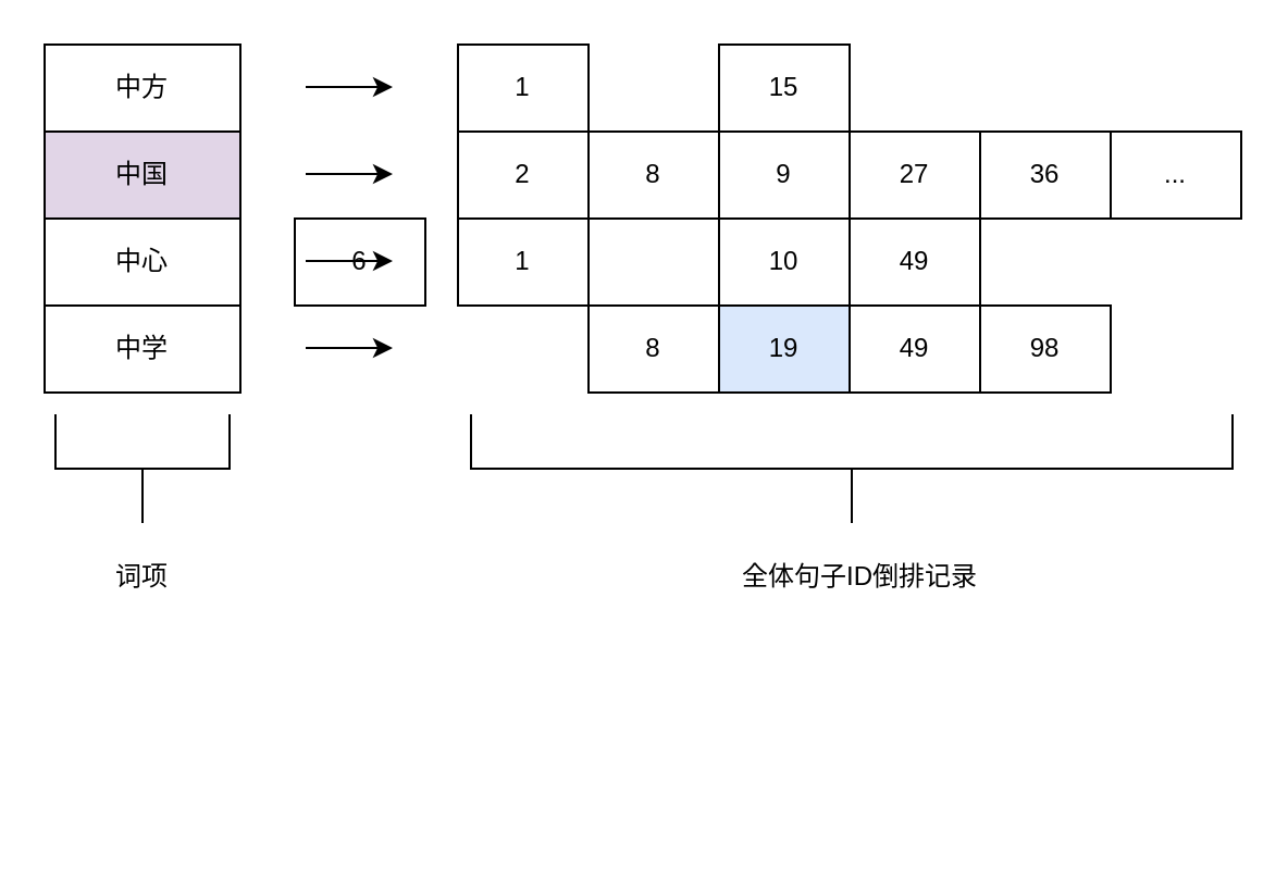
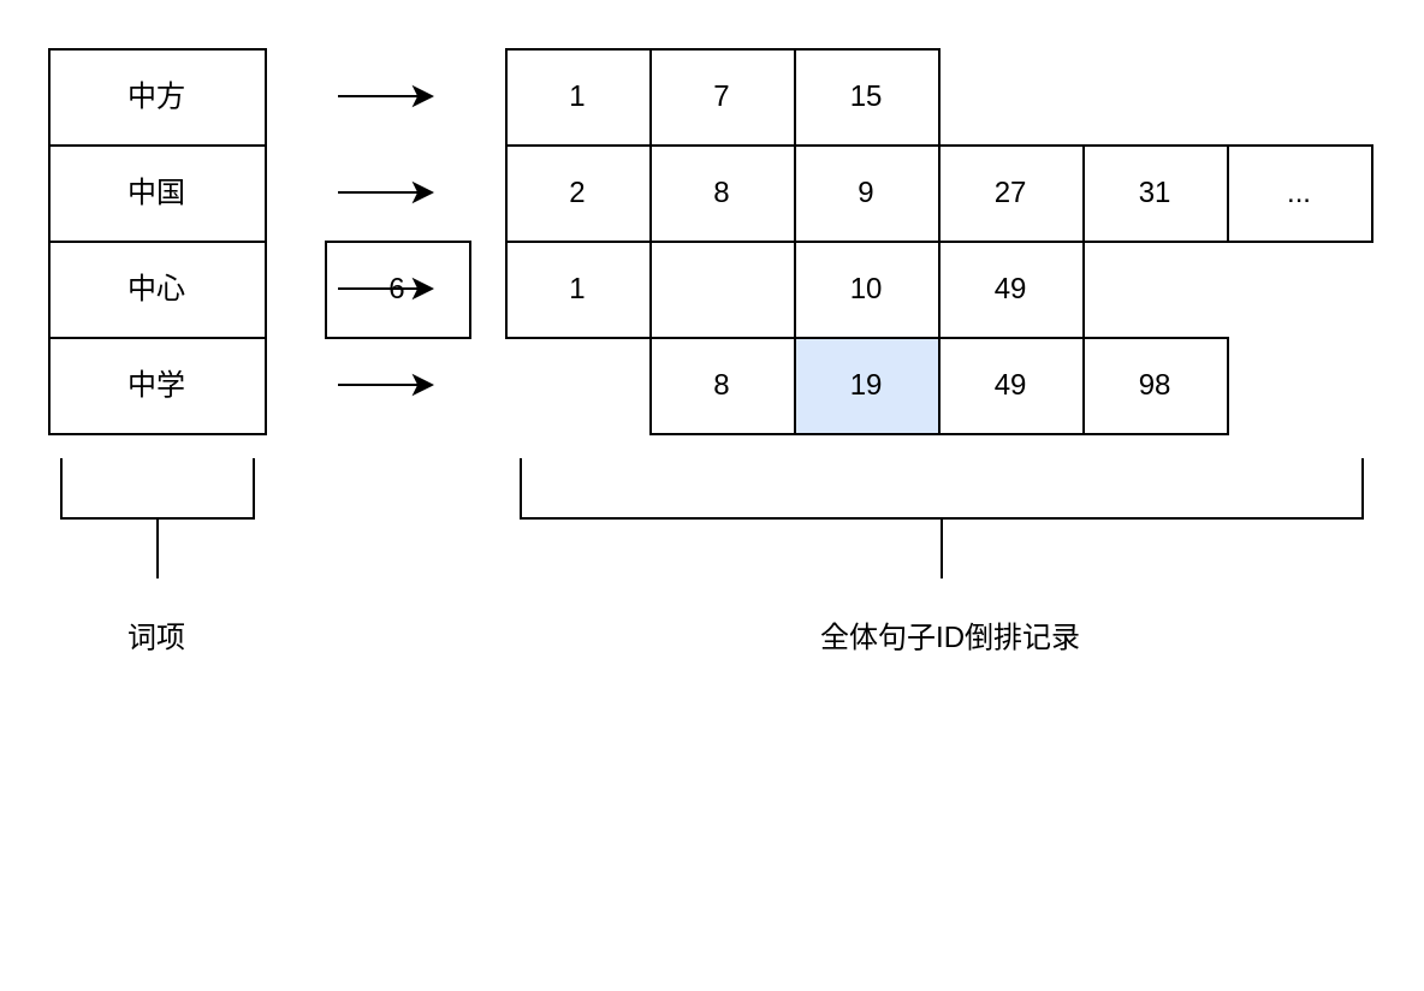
  <mxCell id="0" />
  <mxCell id="1" parent="0" />
- <mxCell id="2" value="中国" style="rounded=0;whiteSpace=wrap;html=1;fillColor=#e1d5e7;" vertex="1" parent="1"><mxGeometry x="20" y="60" width="90" height="40" as="geometry" /></mxCell>
+ <mxCell id="2" value="中国" style="rounded=0;whiteSpace=wrap;html=1;" vertex="1" parent="1"><mxGeometry x="20" y="60" width="90" height="40" as="geometry" /></mxCell>
  <mxCell id="3" value="中心" style="rounded=0;whiteSpace=wrap;html=1;" vertex="1" parent="1"><mxGeometry x="20" y="100" width="90" height="40" as="geometry" /></mxCell>
  <mxCell id="4" value="中学" style="rounded=0;whiteSpace=wrap;html=1;" vertex="1" parent="1"><mxGeometry x="20" y="140" width="90" height="40" as="geometry" /></mxCell>
  <mxCell id="5" value="2" style="rounded=0;whiteSpace=wrap;html=1;" vertex="1" parent="1"><mxGeometry x="210" y="60" width="60" height="40" as="geometry" /></mxCell>
  <mxCell id="6" value="1" style="rounded=0;whiteSpace=wrap;html=1;" vertex="1" parent="1"><mxGeometry x="210" y="100" width="60" height="40" as="geometry" /></mxCell>
  <mxCell id="7" value="8" style="rounded=0;whiteSpace=wrap;html=1;" vertex="1" parent="1"><mxGeometry x="270" y="60" width="60" height="40" as="geometry" /></mxCell>
  <mxCell id="8" value="6" style="rounded=0;whiteSpace=wrap;html=1;" vertex="1" parent="1"><mxGeometry x="135" y="100" width="60" height="40" as="geometry" /></mxCell>
  <mxCell id="9" value="8" style="rounded=0;whiteSpace=wrap;html=1;" vertex="1" parent="1"><mxGeometry x="270" y="140" width="60" height="40" as="geometry" /></mxCell>
  <mxCell id="10" value="" style="endArrow=classic;html=1;rounded=0;" edge="1" parent="1"><mxGeometry width="50" height="50" relative="1" as="geometry"><mxPoint x="140" y="79.5" as="sourcePoint" /><mxPoint x="180" y="79.5" as="targetPoint" /></mxGeometry></mxCell>
  <mxCell id="11" value="9" style="rounded=0;whiteSpace=wrap;html=1;" vertex="1" parent="1"><mxGeometry x="330" y="60" width="60" height="40" as="geometry" /></mxCell>
  <mxCell id="12" value="10" style="rounded=0;whiteSpace=wrap;html=1;" vertex="1" parent="1"><mxGeometry x="330" y="100" width="60" height="40" as="geometry" /></mxCell>
  <mxCell id="13" value="19" style="rounded=0;whiteSpace=wrap;html=1;fillColor=#dae8fc;" vertex="1" parent="1"><mxGeometry x="330" y="140" width="60" height="40" as="geometry" /></mxCell>
  <mxCell id="14" value="" style="strokeWidth=1;html=1;shape=mxgraph.flowchart.annotation_2;align=left;labelPosition=right;pointerEvents=1;rotation=-90;" vertex="1" parent="1"><mxGeometry x="40" y="175" width="50" height="80" as="geometry" /></mxCell>
  <mxCell id="15" value="" style="strokeWidth=1;html=1;shape=mxgraph.flowchart.annotation_2;align=left;labelPosition=right;pointerEvents=1;rotation=-90;" vertex="1" parent="1"><mxGeometry x="366" y="40" width="50" height="350" as="geometry" /></mxCell>
  <mxCell id="16" value="" style="endArrow=classic;html=1;rounded=0;" edge="1" parent="1"><mxGeometry width="50" height="50" relative="1" as="geometry"><mxPoint x="140" y="119.5" as="sourcePoint" /><mxPoint x="180" y="119.5" as="targetPoint" /></mxGeometry></mxCell>
  <mxCell id="17" value="" style="endArrow=classic;html=1;rounded=0;" edge="1" parent="1"><mxGeometry width="50" height="50" relative="1" as="geometry"><mxPoint x="140" y="159.5" as="sourcePoint" /><mxPoint x="180" y="159.5" as="targetPoint" /></mxGeometry></mxCell>
  <mxCell id="18" value="中方" style="rounded=0;whiteSpace=wrap;html=1;" vertex="1" parent="1"><mxGeometry x="20" y="20" width="90" height="40" as="geometry" /></mxCell>
  <mxCell id="19" value="1" style="rounded=0;whiteSpace=wrap;html=1;" vertex="1" parent="1"><mxGeometry x="210" y="20" width="60" height="40" as="geometry" /></mxCell>
+ <mxCell id="20" value="7" style="rounded=0;whiteSpace=wrap;html=1;" vertex="1" parent="1"><mxGeometry x="270" y="20" width="60" height="40" as="geometry" /></mxCell>
  <mxCell id="21" value="" style="endArrow=classic;html=1;rounded=0;" edge="1" parent="1"><mxGeometry width="50" height="50" relative="1" as="geometry"><mxPoint x="140" y="39.5" as="sourcePoint" /><mxPoint x="180" y="39.5" as="targetPoint" /></mxGeometry></mxCell>
  <mxCell id="22" value="15" style="rounded=0;whiteSpace=wrap;html=1;" vertex="1" parent="1"><mxGeometry x="330" y="20" width="60" height="40" as="geometry" /></mxCell>
  <mxCell id="23" value="27" style="rounded=0;whiteSpace=wrap;html=1;" vertex="1" parent="1"><mxGeometry x="390" y="60" width="60" height="40" as="geometry" /></mxCell>
  <mxCell id="24" value="49" style="rounded=0;whiteSpace=wrap;html=1;" vertex="1" parent="1"><mxGeometry x="390" y="100" width="60" height="40" as="geometry" /></mxCell>
  <mxCell id="25" value="49" style="rounded=0;whiteSpace=wrap;html=1;" vertex="1" parent="1"><mxGeometry x="390" y="140" width="60" height="40" as="geometry" /></mxCell>
- <mxCell id="26" value="36" style="rounded=0;whiteSpace=wrap;html=1;" vertex="1" parent="1"><mxGeometry x="450" y="60" width="60" height="40" as="geometry" /></mxCell>
+ <mxCell id="26" value="31" style="rounded=0;whiteSpace=wrap;html=1;" vertex="1" parent="1"><mxGeometry x="450" y="60" width="60" height="40" as="geometry" /></mxCell>
  <mxCell id="27" value="98" style="rounded=0;whiteSpace=wrap;html=1;" vertex="1" parent="1"><mxGeometry x="450" y="140" width="60" height="40" as="geometry" /></mxCell>
  <mxCell id="28" value="..." style="rounded=0;whiteSpace=wrap;html=1;" vertex="1" parent="1"><mxGeometry x="510" y="60" width="60" height="40" as="geometry" /></mxCell>
  <mxCell id="29" value="词项" style="text;html=1;strokeColor=none;fillColor=none;align=center;verticalAlign=middle;whiteSpace=wrap;rounded=0;" vertex="1" parent="1"><mxGeometry x="35" y="250" width="60" height="30" as="geometry" /></mxCell>
  <mxCell id="30" value="全体句子ID倒排记录" style="text;html=1;strokeColor=none;fillColor=none;align=center;verticalAlign=middle;whiteSpace=wrap;rounded=0;" vertex="1" parent="1"><mxGeometry x="340" y="250" width="110" height="30" as="geometry" /></mxCell>
